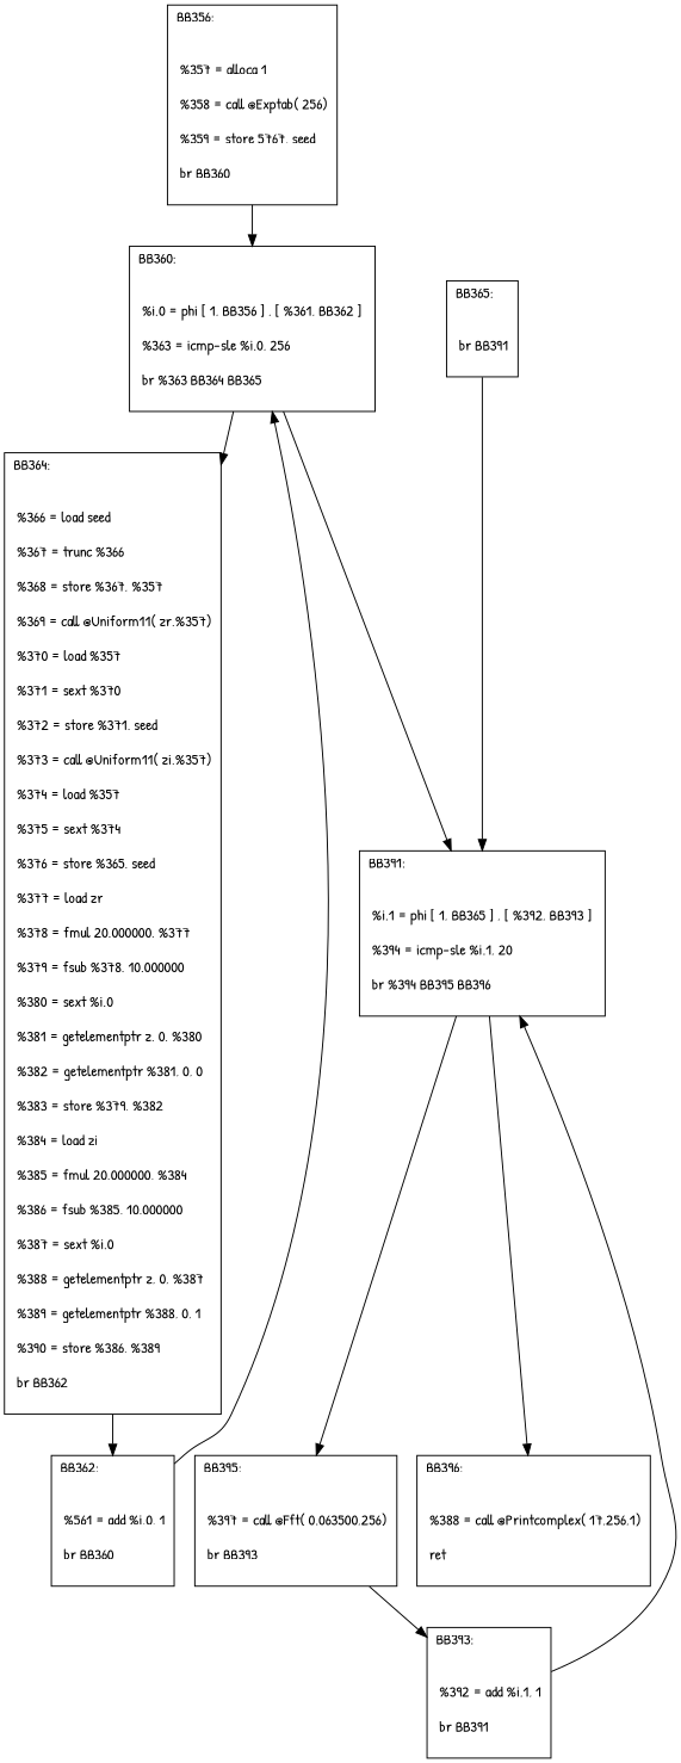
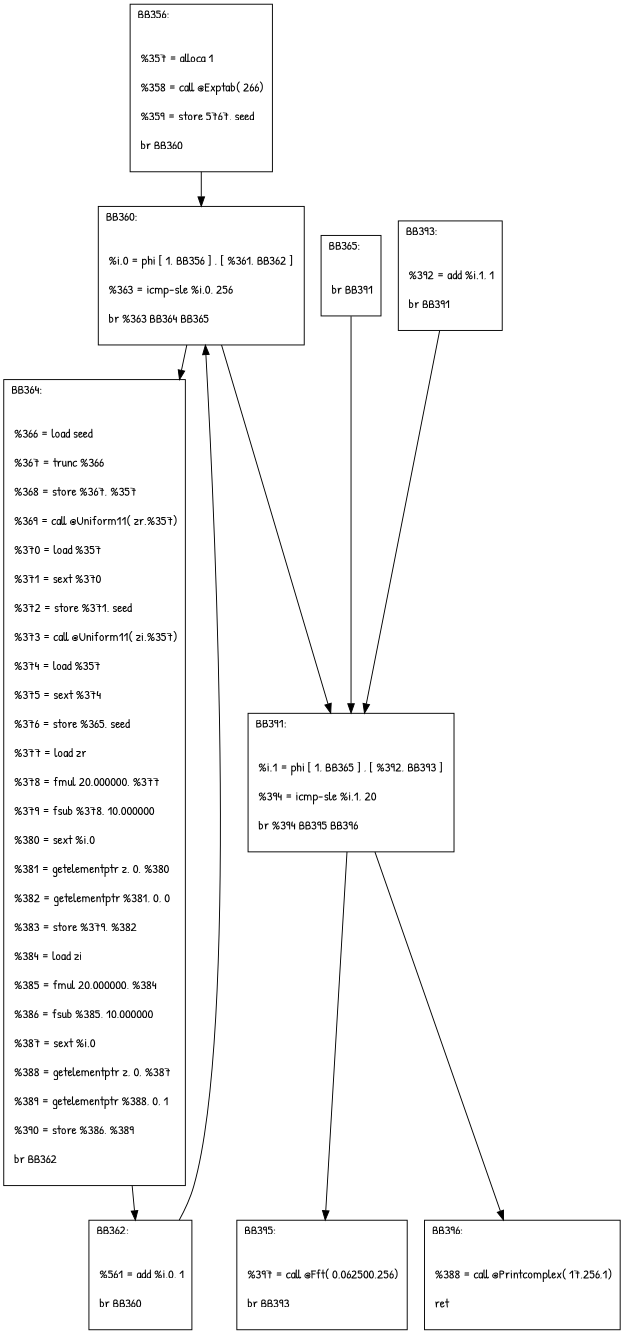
  digraph {
    fontname="Patrick Hand"
    node [fontname="Patrick Hand" shape=record]
    edge [fontname="Patrick Hand"]
-   n1 [label="{BB356:\l\l\n             %357 = alloca 1\l\n             %358 = call @Exptab( 256)\l\n             %359 = store 5767, seed\l\n             br BB360\l\n             }"]
+   n1 [label="{BB356:\l\l\n             %357 = alloca 1\l\n             %358 = call @Exptab( 266)\l\n             %359 = store 5767, seed\l\n             br BB360\l\n             }"]
    n2 [label="{BB360:\l\l\n             %i.0 = phi [ 1, BB356 ] , [ %361, BB362 ] \l\n             %363 = icmp-sle %i.0, 256\l\n             br %363 BB364 BB365\l\n             }"]
    n3 [label="{BB364:\l\l\n             %366 = load seed\l\n             %367 = trunc %366\l\n             %368 = store %367, %357\l\n             %369 = call @Uniform11( zr,%357)\l\n             %370 = load %357\l\n             %371 = sext %370\l\n             %372 = store %371, seed\l\n             %373 = call @Uniform11( zi,%357)\l\n             %374 = load %357\l\n             %375 = sext %374\l\n             %376 = store %365, seed\l\n             %377 = load zr\l\n             %378 = fmul 20.000000, %377\l\n             %379 = fsub %378, 10.000000\l\n             %380 = sext %i.0\l\n             %381 = getelementptr z, 0, %380\l\n             %382 = getelementptr %381, 0, 0\l\n             %383 = store %379, %382\l\n             %384 = load zi\l\n             %385 = fmul 20.000000, %384\l\n             %386 = fsub %385, 10.000000\l\n             %387 = sext %i.0\l\n             %388 = getelementptr z, 0, %387\l\n             %389 = getelementptr %388, 0, 1\l\n             %390 = store %386, %389\l\n             br BB362\l\n             }"]
    n4 [label="{BB391:\l\l\n             %i.1 = phi [ 1, BB365 ] , [ %392, BB393 ] \l\n             %394 = icmp-sle %i.1, 20\l\n             br %394 BB395 BB396\l\n             }"]
    n5 [label="{BB362:\l\l\n             %561 = add %i.0, 1\l\n             br BB360\l\n             }"]
    n6 [label="{BB365:\l\l\n             br BB391\l\n             }"]
-   n7 [label="{BB395:\l\l\n             %397 = call @Fft( 0.063500,256)\l\n             br BB393\l\n             }"]
+   n7 [label="{BB395:\l\l\n             %397 = call @Fft( 0.062500,256)\l\n             br BB393\l\n             }"]
    n8 [label="{BB396:\l\l\n             %388 = call @Printcomplex( 17,256,1)\l\n             ret\l\n             }"]
    n9 [label="{BB393:\l\l\n             %392 = add %i.1, 1\l\n             br BB391\l\n             }"]
    n1 -> n2
    n2 -> n3
    n2 -> n4
    n3 -> n5
    n4 -> n7
    n4 -> n8
    n5 -> n2
    n6 -> n4
-   n7 -> n9
    n9 -> n4
  }
